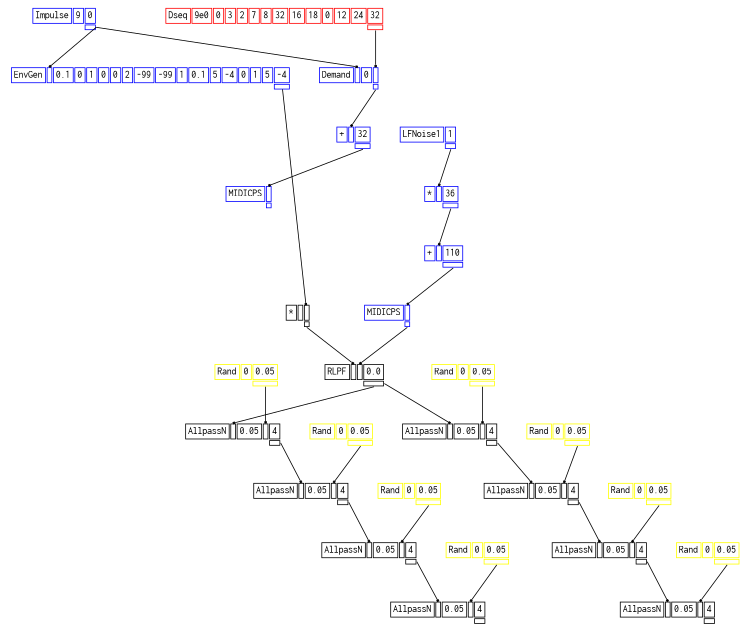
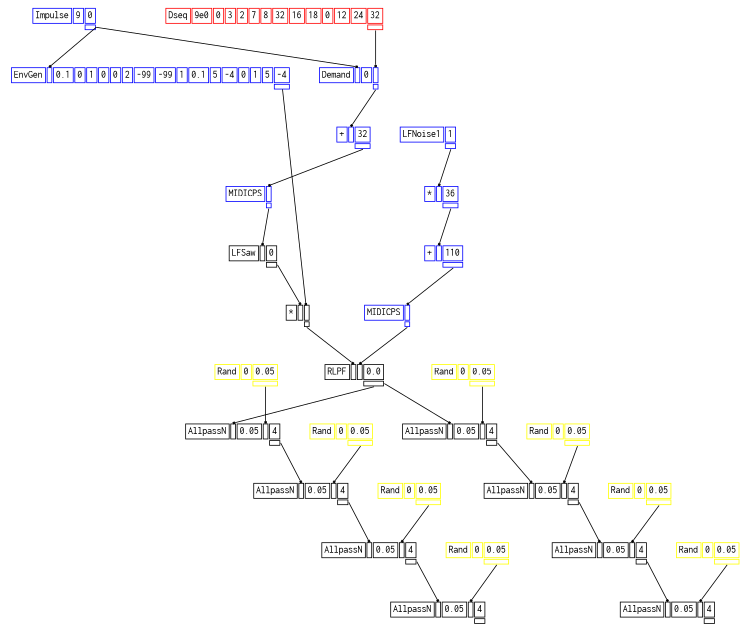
  digraph {
    splines=false
    node [color=black fontname=Courier fontsize=12 shape=plaintext]
    edge [arrowhead=box arrowsize=0.25 headport=i_0 tailport=o_0]
    n1 [color=blue label=<<TABLE BORDER="0" CELLBORDER="1"><TR><TD>Impulse</TD><TD ID="u_2:K_0">9</TD><TD ID="u_2:K_1">0</TD></TR><TR><TD BORDER="0"></TD><TD BORDER="0"></TD><TD PORT="o_0" ID="u_2:o_0"></TD></TR></TABLE>>]
    n2 [color=blue label=<<TABLE BORDER="0" CELLBORDER="1"><TR><TD>Demand</TD><TD PORT="i_0" ID="u_14:i_0"></TD><TD ID="u_14:K_1">0</TD><TD PORT="i_2" ID="u_14:i_2"></TD></TR><TR><TD BORDER="0"></TD><TD BORDER="0"></TD><TD BORDER="0"></TD><TD PORT="o_0" ID="u_14:o_0"></TD></TR></TABLE>>]
    n3 [color=blue label=<<TABLE BORDER="0" CELLBORDER="1"><TR><TD>EnvGen</TD><TD PORT="i_0" ID="u_23:i_0"></TD><TD ID="u_23:K_1">0.1</TD><TD ID="u_23:K_2">0</TD><TD ID="u_23:K_3">1</TD><TD ID="u_23:K_4">0</TD><TD ID="u_23:K_5">0</TD><TD ID="u_23:K_6">2</TD><TD ID="u_23:K_7">-99</TD><TD ID="u_23:K_8">-99</TD><TD ID="u_23:K_9">1</TD><TD ID="u_23:K_10">0.1</TD><TD ID="u_23:K_11">5</TD><TD ID="u_23:K_12">-4</TD><TD ID="u_23:K_13">0</TD><TD ID="u_23:K_14">1</TD><TD ID="u_23:K_15">5</TD><TD ID="u_23:K_16">-4</TD></TR><TR><TD BORDER="0"></TD><TD BORDER="0"></TD><TD BORDER="0"></TD><TD BORDER="0"></TD><TD BORDER="0"></TD><TD BORDER="0"></TD><TD BORDER="0"></TD><TD BORDER="0"></TD><TD BORDER="0"></TD><TD BORDER="0"></TD><TD BORDER="0"></TD><TD BORDER="0"></TD><TD BORDER="0"></TD><TD BORDER="0"></TD><TD BORDER="0"></TD><TD BORDER="0"></TD><TD BORDER="0"></TD><TD PORT="o_0" ID="u_23:o_0"></TD></TR></TABLE>>]
    n4 [color=blue label=<<TABLE BORDER="0" CELLBORDER="1"><TR><TD>+</TD><TD PORT="i_0" ID="u_15:i_0"></TD><TD ID="u_15:K_1">32</TD></TR><TR><TD BORDER="0"></TD><TD BORDER="0"></TD><TD PORT="o_0" ID="u_15:o_0"></TD></TR></TABLE>>]
    n5 [label=<<TABLE BORDER="0" CELLBORDER="1"><TR><TD>*</TD><TD PORT="i_0" ID="u_24:i_0"></TD><TD PORT="i_1" ID="u_24:i_1"></TD></TR><TR><TD BORDER="0"></TD><TD BORDER="0"></TD><TD PORT="o_0" ID="u_24:o_0"></TD></TR></TABLE>>]
    n6 [color=red label=<<TABLE BORDER="0" CELLBORDER="1"><TR><TD>Dseq</TD><TD ID="u_13:K_0">9e0</TD><TD ID="u_13:K_1">0</TD><TD ID="u_13:K_2">3</TD><TD ID="u_13:K_3">2</TD><TD ID="u_13:K_4">7</TD><TD ID="u_13:K_5">8</TD><TD ID="u_13:K_6">32</TD><TD ID="u_13:K_7">16</TD><TD ID="u_13:K_8">18</TD><TD ID="u_13:K_9">0</TD><TD ID="u_13:K_10">12</TD><TD ID="u_13:K_11">24</TD><TD ID="u_13:K_12">32</TD></TR><TR><TD BORDER="0"></TD><TD BORDER="0"></TD><TD BORDER="0"></TD><TD BORDER="0"></TD><TD BORDER="0"></TD><TD BORDER="0"></TD><TD BORDER="0"></TD><TD BORDER="0"></TD><TD BORDER="0"></TD><TD BORDER="0"></TD><TD BORDER="0"></TD><TD BORDER="0"></TD><TD BORDER="0"></TD><TD PORT="o_0" ID="u_13:o_0"></TD></TR></TABLE>>]
    n7 [color=blue label=<<TABLE BORDER="0" CELLBORDER="1"><TR><TD>MIDICPS</TD><TD PORT="i_0" ID="u_16:i_0"></TD></TR><TR><TD BORDER="0"></TD><TD PORT="o_0" ID="u_16:o_0"></TD></TR></TABLE>>]
+   n8 [label=<<TABLE BORDER="0" CELLBORDER="1"><TR><TD>LFSaw</TD><TD PORT="i_0" ID="u_17:i_0"></TD><TD ID="u_17:K_1">0</TD></TR><TR><TD BORDER="0"></TD><TD BORDER="0"></TD><TD PORT="o_0" ID="u_17:o_0"></TD></TR></TABLE>>]
    n9 [label=<<TABLE BORDER="0" CELLBORDER="1"><TR><TD>RLPF</TD><TD PORT="i_0" ID="u_31:i_0"></TD><TD PORT="i_1" ID="u_31:i_1"></TD><TD ID="u_31:K_2">0.0</TD></TR><TR><TD BORDER="0"></TD><TD BORDER="0"></TD><TD BORDER="0"></TD><TD PORT="o_0" ID="u_31:o_0"></TD></TR></TABLE>>]
    n10 [label=<<TABLE BORDER="0" CELLBORDER="1"><TR><TD>AllpassN</TD><TD PORT="i_0" ID="u_35:i_0"></TD><TD ID="u_35:K_1">0.05</TD><TD PORT="i_2" ID="u_35:i_2"></TD><TD ID="u_35:K_3">4</TD></TR><TR><TD BORDER="0"></TD><TD BORDER="0"></TD><TD BORDER="0"></TD><TD BORDER="0"></TD><TD PORT="o_0" ID="u_35:o_0"></TD></TR></TABLE>>]
    n11 [label=<<TABLE BORDER="0" CELLBORDER="1"><TR><TD>AllpassN</TD><TD PORT="i_0" ID="u_43:i_0"></TD><TD ID="u_43:K_1">0.05</TD><TD PORT="i_2" ID="u_43:i_2"></TD><TD ID="u_43:K_3">4</TD></TR><TR><TD BORDER="0"></TD><TD BORDER="0"></TD><TD BORDER="0"></TD><TD BORDER="0"></TD><TD PORT="o_0" ID="u_43:o_0"></TD></TR></TABLE>>]
    n12 [color=blue label=<<TABLE BORDER="0" CELLBORDER="1"><TR><TD>LFNoise1</TD><TD ID="u_25:K_0">1</TD></TR><TR><TD BORDER="0"></TD><TD PORT="o_0" ID="u_25:o_0"></TD></TR></TABLE>>]
    n13 [color=blue label=<<TABLE BORDER="0" CELLBORDER="1"><TR><TD>*</TD><TD PORT="i_0" ID="u_27:i_0"></TD><TD ID="u_27:K_1">36</TD></TR><TR><TD BORDER="0"></TD><TD BORDER="0"></TD><TD PORT="o_0" ID="u_27:o_0"></TD></TR></TABLE>>]
    n14 [color=blue label=<<TABLE BORDER="0" CELLBORDER="1"><TR><TD>+</TD><TD PORT="i_0" ID="u_29:i_0"></TD><TD ID="u_29:K_1">110</TD></TR><TR><TD BORDER="0"></TD><TD BORDER="0"></TD><TD PORT="o_0" ID="u_29:o_0"></TD></TR></TABLE>>]
    n15 [color=blue label=<<TABLE BORDER="0" CELLBORDER="1"><TR><TD>MIDICPS</TD><TD PORT="i_0" ID="u_30:i_0"></TD></TR><TR><TD BORDER="0"></TD><TD PORT="o_0" ID="u_30:o_0"></TD></TR></TABLE>>]
    n16 [label=<<TABLE BORDER="0" CELLBORDER="1"><TR><TD>AllpassN</TD><TD PORT="i_0" ID="u_37:i_0"></TD><TD ID="u_37:K_1">0.05</TD><TD PORT="i_2" ID="u_37:i_2"></TD><TD ID="u_37:K_3">4</TD></TR><TR><TD BORDER="0"></TD><TD BORDER="0"></TD><TD BORDER="0"></TD><TD BORDER="0"></TD><TD PORT="o_0" ID="u_37:o_0"></TD></TR></TABLE>>]
    n17 [label=<<TABLE BORDER="0" CELLBORDER="1"><TR><TD>AllpassN</TD><TD PORT="i_0" ID="u_45:i_0"></TD><TD ID="u_45:K_1">0.05</TD><TD PORT="i_2" ID="u_45:i_2"></TD><TD ID="u_45:K_3">4</TD></TR><TR><TD BORDER="0"></TD><TD BORDER="0"></TD><TD BORDER="0"></TD><TD BORDER="0"></TD><TD PORT="o_0" ID="u_45:o_0"></TD></TR></TABLE>>]
    n18 [color=yellow label=<<TABLE BORDER="0" CELLBORDER="1"><TR><TD>Rand</TD><TD ID="u_33:K_0">0</TD><TD ID="u_33:K_1">0.05</TD></TR><TR><TD BORDER="0"></TD><TD BORDER="0"></TD><TD PORT="o_0" ID="u_33:o_0"></TD></TR></TABLE>>]
    n19 [label=<<TABLE BORDER="0" CELLBORDER="1"><TR><TD>AllpassN</TD><TD PORT="i_0" ID="u_39:i_0"></TD><TD ID="u_39:K_1">0.05</TD><TD PORT="i_2" ID="u_39:i_2"></TD><TD ID="u_39:K_3">4</TD></TR><TR><TD BORDER="0"></TD><TD BORDER="0"></TD><TD BORDER="0"></TD><TD BORDER="0"></TD><TD PORT="o_0" ID="u_39:o_0"></TD></TR></TABLE>>]
    n20 [color=yellow label=<<TABLE BORDER="0" CELLBORDER="1"><TR><TD>Rand</TD><TD ID="u_36:K_0">0</TD><TD ID="u_36:K_1">0.05</TD></TR><TR><TD BORDER="0"></TD><TD BORDER="0"></TD><TD PORT="o_0" ID="u_36:o_0"></TD></TR></TABLE>>]
    n21 [label=<<TABLE BORDER="0" CELLBORDER="1"><TR><TD>AllpassN</TD><TD PORT="i_0" ID="u_41:i_0"></TD><TD ID="u_41:K_1">0.05</TD><TD PORT="i_2" ID="u_41:i_2"></TD><TD ID="u_41:K_3">4</TD></TR><TR><TD BORDER="0"></TD><TD BORDER="0"></TD><TD BORDER="0"></TD><TD BORDER="0"></TD><TD PORT="o_0" ID="u_41:o_0"></TD></TR></TABLE>>]
    n22 [color=yellow label=<<TABLE BORDER="0" CELLBORDER="1"><TR><TD>Rand</TD><TD ID="u_38:K_0">0</TD><TD ID="u_38:K_1">0.05</TD></TR><TR><TD BORDER="0"></TD><TD BORDER="0"></TD><TD PORT="o_0" ID="u_38:o_0"></TD></TR></TABLE>>]
    n23 [color=yellow label=<<TABLE BORDER="0" CELLBORDER="1"><TR><TD>Rand</TD><TD ID="u_40:K_0">0</TD><TD ID="u_40:K_1">0.05</TD></TR><TR><TD BORDER="0"></TD><TD BORDER="0"></TD><TD PORT="o_0" ID="u_40:o_0"></TD></TR></TABLE>>]
    n24 [color=yellow label=<<TABLE BORDER="0" CELLBORDER="1"><TR><TD>Rand</TD><TD ID="u_42:K_0">0</TD><TD ID="u_42:K_1">0.05</TD></TR><TR><TD BORDER="0"></TD><TD BORDER="0"></TD><TD PORT="o_0" ID="u_42:o_0"></TD></TR></TABLE>>]
    n25 [label=<<TABLE BORDER="0" CELLBORDER="1"><TR><TD>AllpassN</TD><TD PORT="i_0" ID="u_47:i_0"></TD><TD ID="u_47:K_1">0.05</TD><TD PORT="i_2" ID="u_47:i_2"></TD><TD ID="u_47:K_3">4</TD></TR><TR><TD BORDER="0"></TD><TD BORDER="0"></TD><TD BORDER="0"></TD><TD BORDER="0"></TD><TD PORT="o_0" ID="u_47:o_0"></TD></TR></TABLE>>]
    n26 [color=yellow label=<<TABLE BORDER="0" CELLBORDER="1"><TR><TD>Rand</TD><TD ID="u_44:K_0">0</TD><TD ID="u_44:K_1">0.05</TD></TR><TR><TD BORDER="0"></TD><TD BORDER="0"></TD><TD PORT="o_0" ID="u_44:o_0"></TD></TR></TABLE>>]
    n27 [label=<<TABLE BORDER="0" CELLBORDER="1"><TR><TD>AllpassN</TD><TD PORT="i_0" ID="u_49:i_0"></TD><TD ID="u_49:K_1">0.05</TD><TD PORT="i_2" ID="u_49:i_2"></TD><TD ID="u_49:K_3">4</TD></TR><TR><TD BORDER="0"></TD><TD BORDER="0"></TD><TD BORDER="0"></TD><TD BORDER="0"></TD><TD PORT="o_0" ID="u_49:o_0"></TD></TR></TABLE>>]
    n28 [color=yellow label=<<TABLE BORDER="0" CELLBORDER="1"><TR><TD>Rand</TD><TD ID="u_46:K_0">0</TD><TD ID="u_46:K_1">0.05</TD></TR><TR><TD BORDER="0"></TD><TD BORDER="0"></TD><TD PORT="o_0" ID="u_46:o_0"></TD></TR></TABLE>>]
    n29 [color=yellow label=<<TABLE BORDER="0" CELLBORDER="1"><TR><TD>Rand</TD><TD ID="u_48:K_0">0</TD><TD ID="u_48:K_1">0.05</TD></TR><TR><TD BORDER="0"></TD><TD BORDER="0"></TD><TD PORT="o_0" ID="u_48:o_0"></TD></TR></TABLE>>]
    n1 -> n2
    n1 -> n3
    n2 -> n4
    n3 -> n5 [headport=i_1]
    n4 -> n7
    n5 -> n9
    n6 -> n2 [headport=i_2]
+   n7 -> n8
+   n8 -> n5
    n9 -> n10
    n9 -> n11
    n10 -> n16
    n11 -> n17
    n12 -> n13
    n13 -> n14
    n14 -> n15
    n15 -> n9 [headport=i_1]
    n16 -> n19
    n17 -> n25
    n18 -> n10 [headport=i_2]
    n19 -> n21
    n20 -> n16 [headport=i_2]
    n22 -> n19 [headport=i_2]
    n23 -> n21 [headport=i_2]
    n24 -> n11 [headport=i_2]
    n25 -> n27
    n26 -> n17 [headport=i_2]
    n28 -> n25 [headport=i_2]
    n29 -> n27 [headport=i_2]
  }
